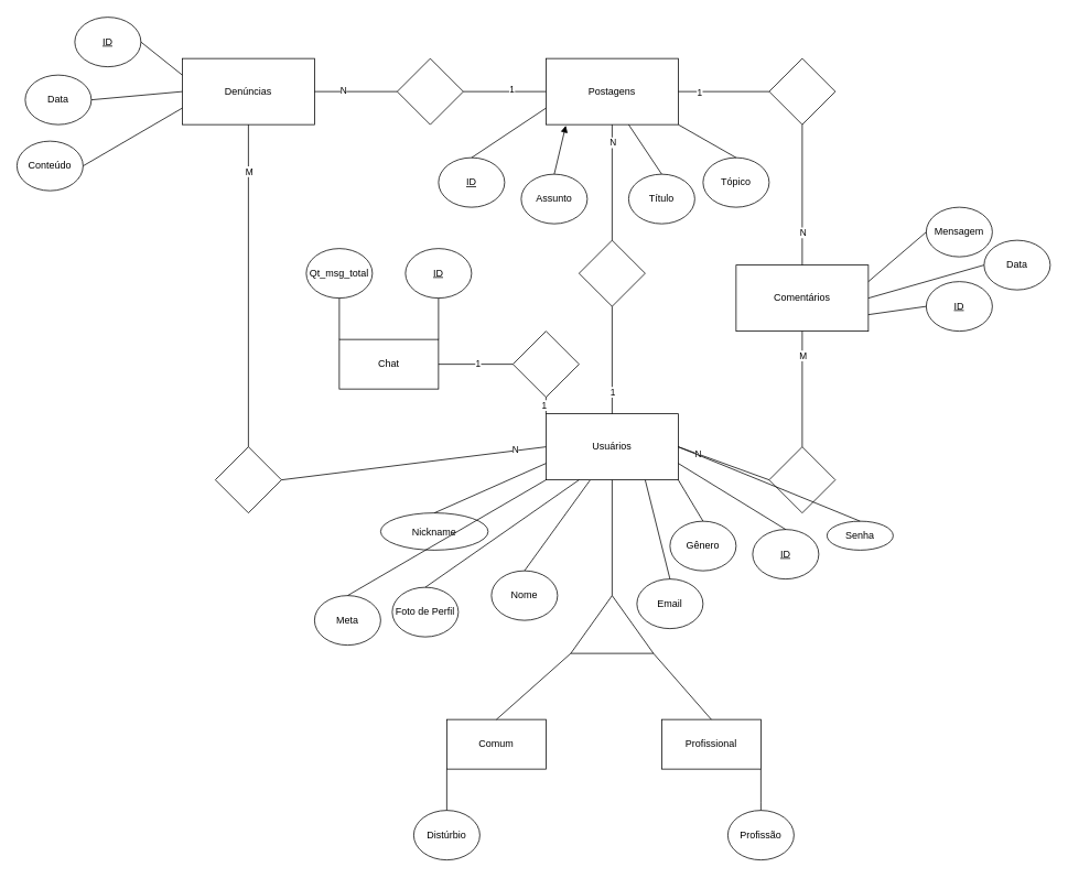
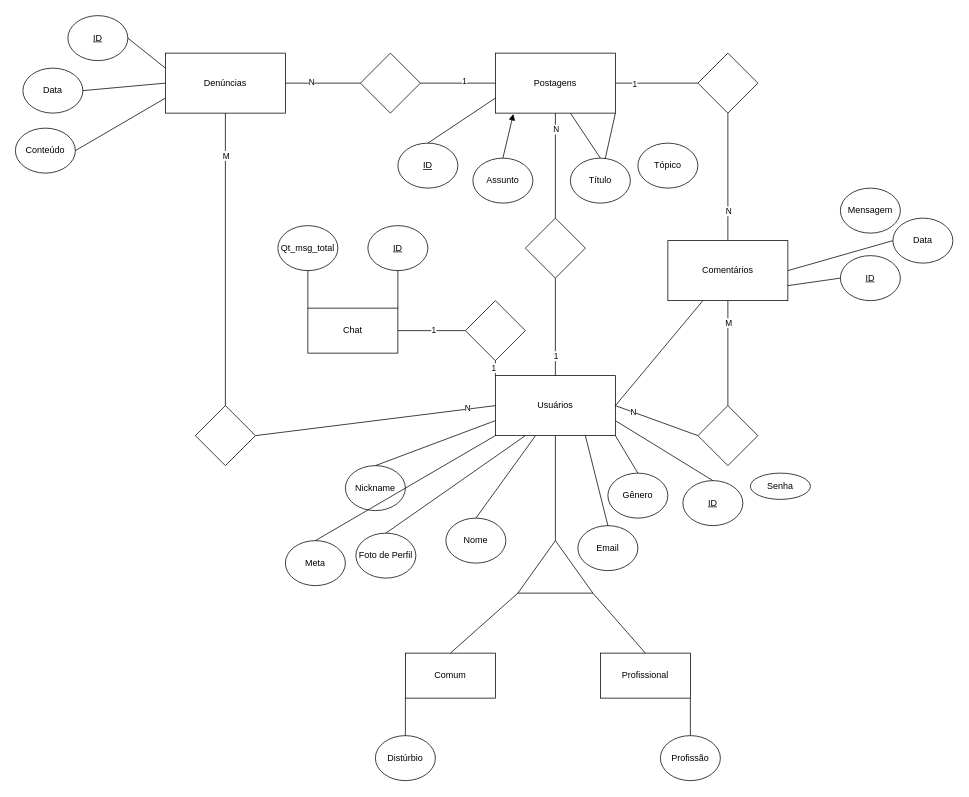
  <mxCell id="0" />
  <mxCell id="1" parent="0" />
  <mxCell id="2" value="Postagens" style="rounded=0;whiteSpace=wrap;html=1;" vertex="1" parent="1"><mxGeometry x="660" y="70" width="160" height="80" as="geometry" /></mxCell>
  <mxCell id="3" value="Denúncias" style="rounded=0;whiteSpace=wrap;html=1;" vertex="1" parent="1"><mxGeometry x="220" y="70" width="160" height="80" as="geometry" /></mxCell>
  <mxCell id="4" value="Usuários" style="rounded=0;whiteSpace=wrap;html=1;" vertex="1" parent="1"><mxGeometry x="660" y="500" width="160" height="80" as="geometry" /></mxCell>
  <mxCell id="5" value="Comentários" style="rounded=0;whiteSpace=wrap;html=1;" vertex="1" parent="1"><mxGeometry x="890" y="320" width="160" height="80" as="geometry" /></mxCell>
  <mxCell id="6" value="" style="rhombus;whiteSpace=wrap;html=1;" vertex="1" parent="1"><mxGeometry x="700" y="290" width="80" height="80" as="geometry" /></mxCell>
  <mxCell id="7" value="" style="rhombus;whiteSpace=wrap;html=1;" vertex="1" parent="1"><mxGeometry y="540" width="80" height="80" as="geometry" x="260" /></mxCell>
  <mxCell id="8" value="" style="rhombus;whiteSpace=wrap;html=1;" vertex="1" parent="1"><mxGeometry x="480" y="70" width="80" height="80" as="geometry" /></mxCell>
  <mxCell id="9" value="" style="rhombus;whiteSpace=wrap;html=1;" vertex="1" parent="1"><mxGeometry x="930" y="540" width="80" height="80" as="geometry" /></mxCell>
  <mxCell id="10" value="" style="rhombus;whiteSpace=wrap;html=1;" vertex="1" parent="1"><mxGeometry x="930" y="70" width="80" height="80" as="geometry" /></mxCell>
  <mxCell id="11" value="" style="endArrow=none;html=1;rounded=0;entryX=0;entryY=0.5;entryDx=0;entryDy=0;exitX=1;exitY=0.5;exitDx=0;exitDy=0;" edge="1" parent="1" source="2" target="10"><mxGeometry width="50" height="50" relative="1" as="geometry"><mxPoint x="830" y="135" as="sourcePoint" /><mxPoint x="880" y="85" as="targetPoint" /></mxGeometry></mxCell>
  <mxCell id="12" value="1" style="edgeLabel;html=1;align=center;verticalAlign=middle;resizable=0;points=[];" connectable="0" vertex="1" parent="11"><mxGeometry x="-0.55" y="-1" relative="1" as="geometry"><mxPoint as="offset" /></mxGeometry></mxCell>
  <mxCell id="13" value="" style="endArrow=none;html=1;rounded=0;entryX=0.5;entryY=0;entryDx=0;entryDy=0;exitX=0.5;exitY=1;exitDx=0;exitDy=0;" edge="1" parent="1" source="10" target="5"><mxGeometry width="50" height="50" relative="1" as="geometry"><mxPoint x="1020" y="109.38" as="sourcePoint" /><mxPoint x="1120" y="109.38" as="targetPoint" /></mxGeometry></mxCell>
  <mxCell id="14" value="N" style="edgeLabel;html=1;align=center;verticalAlign=middle;resizable=0;points=[];" connectable="0" vertex="1" parent="13"><mxGeometry x="0.532" relative="1" as="geometry"><mxPoint as="offset" /></mxGeometry></mxCell>
  <mxCell id="15" value="" style="verticalLabelPosition=bottom;verticalAlign=top;html=1;shape=mxgraph.basic.acute_triangle;dx=0.5;" vertex="1" parent="1"><mxGeometry x="690" y="720" width="100" height="70" as="geometry" /></mxCell>
  <mxCell id="16" value="Comum" style="rounded=0;whiteSpace=wrap;html=1;" vertex="1" parent="1"><mxGeometry x="540" y="870" width="120" height="60" as="geometry" /></mxCell>
  <mxCell id="17" value="Profissional" style="rounded=0;whiteSpace=wrap;html=1;" vertex="1" parent="1"><mxGeometry x="800" y="870" width="120" height="60" as="geometry" /></mxCell>
  <mxCell id="18" value="" style="endArrow=none;html=1;rounded=0;entryX=0.5;entryY=1;entryDx=0;entryDy=0;exitX=0.5;exitY=0;exitDx=0;exitDy=0;" edge="1" parent="1" source="7" target="3"><mxGeometry width="50" height="50" relative="1" as="geometry"><mxPoint x="540" y="410" as="sourcePoint" /><mxPoint x="590" y="360" as="targetPoint" /><Array as="points" /></mxGeometry></mxCell>
  <mxCell id="19" value="M" style="edgeLabel;html=1;align=center;verticalAlign=middle;resizable=0;points=[];" connectable="0" vertex="1" parent="18"><mxGeometry x="0.714" relative="1" as="geometry"><mxPoint as="offset" /></mxGeometry></mxCell>
  <mxCell id="20" value="" style="endArrow=none;html=1;rounded=0;entryX=0;entryY=0.5;entryDx=0;entryDy=0;exitX=1;exitY=0.5;exitDx=0;exitDy=0;" edge="1" parent="1" source="3" target="8"><mxGeometry width="50" height="50" relative="1" as="geometry"><mxPoint x="540" y="410" as="sourcePoint" /><mxPoint x="590" y="360" as="targetPoint" /></mxGeometry></mxCell>
  <mxCell id="21" value="N" style="edgeLabel;html=1;align=center;verticalAlign=middle;resizable=0;points=[];" connectable="0" vertex="1" parent="20"><mxGeometry x="-0.314" y="2" relative="1" as="geometry"><mxPoint as="offset" /></mxGeometry></mxCell>
  <mxCell id="22" value="" style="endArrow=none;html=1;rounded=0;entryX=0;entryY=0.5;entryDx=0;entryDy=0;exitX=1;exitY=0.5;exitDx=0;exitDy=0;" edge="1" parent="1" source="8" target="2"><mxGeometry width="50" height="50" relative="1" as="geometry"><mxPoint x="540" y="410" as="sourcePoint" /><mxPoint x="590" y="360" as="targetPoint" /></mxGeometry></mxCell>
  <mxCell id="23" value="1&lt;div&gt;&lt;br&gt;&lt;/div&gt;" style="edgeLabel;html=1;align=center;verticalAlign=middle;resizable=0;points=[];" connectable="0" vertex="1" parent="22"><mxGeometry x="0.166" y="-4" relative="1" as="geometry"><mxPoint as="offset" /></mxGeometry></mxCell>
  <mxCell id="24" value="" style="endArrow=none;html=1;rounded=0;exitX=1;exitY=0.5;exitDx=0;exitDy=0;entryX=0;entryY=0.5;entryDx=0;entryDy=0;" edge="1" parent="1" source="7" target="4"><mxGeometry width="50" height="50" relative="1" as="geometry"><mxPoint x="540" y="410" as="sourcePoint" /><mxPoint x="590" y="360" as="targetPoint" /></mxGeometry></mxCell>
  <mxCell id="25" value="N" style="edgeLabel;html=1;align=center;verticalAlign=middle;resizable=0;points=[];" connectable="0" vertex="1" parent="24"><mxGeometry x="0.769" y="1" relative="1" as="geometry"><mxPoint as="offset" /></mxGeometry></mxCell>
  <mxCell id="26" value="" style="endArrow=none;html=1;rounded=0;entryX=0;entryY=0.5;entryDx=0;entryDy=0;exitX=1;exitY=0.5;exitDx=0;exitDy=0;" edge="1" parent="1" source="4" target="9"><mxGeometry width="50" height="50" relative="1" as="geometry"><mxPoint x="540" y="410" as="sourcePoint" /><mxPoint x="590" y="360" as="targetPoint" /></mxGeometry></mxCell>
  <mxCell id="27" value="N" style="edgeLabel;html=1;align=center;verticalAlign=middle;resizable=0;points=[];" connectable="0" vertex="1" parent="26"><mxGeometry x="-0.566" relative="1" as="geometry"><mxPoint as="offset" /></mxGeometry></mxCell>
  <mxCell id="28" value="" style="endArrow=none;html=1;rounded=0;entryX=0.5;entryY=1;entryDx=0;entryDy=0;exitX=0.5;exitY=0;exitDx=0;exitDy=0;" edge="1" parent="1" source="9" target="5"><mxGeometry width="50" height="50" relative="1" as="geometry"><mxPoint x="540" y="410" as="sourcePoint" /><mxPoint x="590" y="360" as="targetPoint" /></mxGeometry></mxCell>
  <mxCell id="29" value="M" style="edgeLabel;html=1;align=center;verticalAlign=middle;resizable=0;points=[];" connectable="0" vertex="1" parent="28"><mxGeometry x="0.588" relative="1" as="geometry"><mxPoint as="offset" /></mxGeometry></mxCell>
  <mxCell id="30" value="" style="endArrow=none;html=1;rounded=0;entryX=0.5;entryY=1;entryDx=0;entryDy=0;exitX=0.5;exitY=0;exitDx=0;exitDy=0;" edge="1" parent="1" source="6" target="2"><mxGeometry width="50" height="50" relative="1" as="geometry"><mxPoint x="540" y="480" as="sourcePoint" /><mxPoint x="590" y="430" as="targetPoint" /></mxGeometry></mxCell>
  <mxCell id="31" value="N" style="edgeLabel;html=1;align=center;verticalAlign=middle;resizable=0;points=[];" connectable="0" vertex="1" parent="30"><mxGeometry x="0.699" relative="1" as="geometry"><mxPoint as="offset" /></mxGeometry></mxCell>
  <mxCell id="32" value="" style="endArrow=none;html=1;rounded=0;entryX=0.5;entryY=1;entryDx=0;entryDy=0;exitX=0.5;exitY=0;exitDx=0;exitDy=0;" edge="1" parent="1" source="4" target="6"><mxGeometry width="50" height="50" relative="1" as="geometry"><mxPoint x="540" y="480" as="sourcePoint" /><mxPoint x="590" y="430" as="targetPoint" /></mxGeometry></mxCell>
  <mxCell id="33" value="1" style="edgeLabel;html=1;align=center;verticalAlign=middle;resizable=0;points=[];" connectable="0" vertex="1" parent="32"><mxGeometry x="-0.578" relative="1" as="geometry"><mxPoint as="offset" /></mxGeometry></mxCell>
  <mxCell id="34" value="" style="endArrow=none;html=1;rounded=0;entryX=0.5;entryY=1;entryDx=0;entryDy=0;exitX=0;exitY=0;exitDx=50;exitDy=0;exitPerimeter=0;" edge="1" parent="1" source="15" target="4"><mxGeometry width="50" height="50" relative="1" as="geometry"><mxPoint x="540" y="610" as="sourcePoint" /><mxPoint x="590" y="560" as="targetPoint" /></mxGeometry></mxCell>
  <mxCell id="35" value="" style="endArrow=none;html=1;rounded=0;entryX=0;entryY=1;entryDx=0;entryDy=0;entryPerimeter=0;exitX=0.5;exitY=0;exitDx=0;exitDy=0;" edge="1" parent="1" source="16" target="15"><mxGeometry width="50" height="50" relative="1" as="geometry"><mxPoint x="690" y="910" as="sourcePoint" /><mxPoint x="590" y="760" as="targetPoint" /></mxGeometry></mxCell>
  <mxCell id="36" value="" style="endArrow=none;html=1;rounded=0;entryX=1;entryY=1;entryDx=0;entryDy=0;entryPerimeter=0;exitX=0.5;exitY=0;exitDx=0;exitDy=0;" edge="1" parent="1" source="17" target="15"><mxGeometry width="50" height="50" relative="1" as="geometry"><mxPoint x="540" y="810" as="sourcePoint" /><mxPoint x="590" y="760" as="targetPoint" /></mxGeometry></mxCell>
  <mxCell id="37" value="Profissão" style="ellipse;whiteSpace=wrap;html=1;" vertex="1" parent="1"><mxGeometry x="880" y="980" width="80" height="60" as="geometry" /></mxCell>
  <mxCell id="38" value="" style="endArrow=none;html=1;rounded=0;exitX=0.5;exitY=0;exitDx=0;exitDy=0;entryX=1;entryY=1;entryDx=0;entryDy=0;" edge="1" parent="1" source="37" target="17"><mxGeometry width="50" height="50" relative="1" as="geometry"><mxPoint x="790" y="500" as="sourcePoint" /><mxPoint x="840" y="450" as="targetPoint" /><Array as="points"><mxPoint x="920" y="970" /></Array></mxGeometry></mxCell>
  <mxCell id="39" value="Meta" style="ellipse;whiteSpace=wrap;html=1;" vertex="1" parent="1"><mxGeometry x="380" y="720" width="80" height="60" as="geometry" /></mxCell>
  <mxCell id="40" value="Gênero" style="ellipse;whiteSpace=wrap;html=1;" vertex="1" parent="1"><mxGeometry x="810" y="630" width="80" height="60" as="geometry" /></mxCell>
  <mxCell id="41" value="&lt;u&gt;ID&lt;/u&gt;" style="ellipse;whiteSpace=wrap;html=1;" vertex="1" parent="1"><mxGeometry x="910" y="640" width="80" height="60" as="geometry" /></mxCell>
  <mxCell id="42" value="Nome" style="ellipse;whiteSpace=wrap;html=1;" vertex="1" parent="1"><mxGeometry x="594" y="690" width="80" height="60" as="geometry" /></mxCell>
  <mxCell id="43" value="Email" style="ellipse;whiteSpace=wrap;html=1;" vertex="1" parent="1"><mxGeometry x="770" y="700" width="80" height="60" as="geometry" /></mxCell>
- <mxCell id="44" value="Nickname" style="ellipse;whiteSpace=wrap;html=1;" vertex="1" parent="1"><mxGeometry x="460" y="620" width="130" height="45" as="geometry" /></mxCell>
+ <mxCell id="44" value="Nickname" style="ellipse;whiteSpace=wrap;html=1;" vertex="1" parent="1"><mxGeometry x="460" y="620" width="80" height="60" as="geometry" /></mxCell>
  <mxCell id="45" value="Foto de Perfil" style="ellipse;whiteSpace=wrap;html=1;" vertex="1" parent="1"><mxGeometry x="474" y="710" width="80" height="60" as="geometry" /></mxCell>
  <mxCell id="46" value="Senha" style="ellipse;whiteSpace=wrap;html=1;" vertex="1" parent="1"><mxGeometry x="1000" y="630" width="80" height="35" as="geometry" /></mxCell>
  <mxCell id="47" value="" style="endArrow=none;html=1;rounded=0;exitX=0.25;exitY=1;exitDx=0;exitDy=0;entryX=0.5;entryY=0;entryDx=0;entryDy=0;" edge="1" parent="1" source="4" target="45"><mxGeometry width="50" height="50" relative="1" as="geometry"><mxPoint x="590" y="610" as="sourcePoint" /><mxPoint x="340" y="660" as="targetPoint" /></mxGeometry></mxCell>
  <mxCell id="48" value="" style="endArrow=none;html=1;rounded=0;entryX=0.5;entryY=0;entryDx=0;entryDy=0;exitX=0;exitY=0.75;exitDx=0;exitDy=0;" edge="1" parent="1" source="4" target="44"><mxGeometry width="50" height="50" relative="1" as="geometry"><mxPoint x="840" y="610" as="sourcePoint" /><mxPoint x="890" y="560" as="targetPoint" /></mxGeometry></mxCell>
- <mxCell id="49" value="" style="endArrow=none;html=1;rounded=0;entryX=0.5;entryY=0;entryDx=0;entryDy=0;exitX=1;exitY=0.5;exitDx=0;exitDy=0;" edge="1" parent="1" source="4" target="46"><mxGeometry width="50" height="50" relative="1" as="geometry"><mxPoint x="840" y="610" as="sourcePoint" /><mxPoint x="890" y="560" as="targetPoint" /></mxGeometry></mxCell>
+ <mxCell id="49" value="" style="endArrow=none;html=1;rounded=0;exitX=1;exitY=0.5;exitDx=0;exitDy=0;" edge="1" parent="1" source="4" target="5"><mxGeometry width="50" height="50" relative="1" as="geometry"><mxPoint x="840" y="610" as="sourcePoint" /><mxPoint x="890" y="560" as="targetPoint" /></mxGeometry></mxCell>
  <mxCell id="50" value="" style="endArrow=none;html=1;rounded=0;entryX=0.5;entryY=0;entryDx=0;entryDy=0;exitX=1;exitY=0.75;exitDx=0;exitDy=0;" edge="1" parent="1" source="4" target="41"><mxGeometry width="50" height="50" relative="1" as="geometry"><mxPoint x="1000" y="660" as="sourcePoint" /><mxPoint x="1190" y="530" as="targetPoint" /></mxGeometry></mxCell>
  <mxCell id="51" value="" style="endArrow=none;html=1;rounded=0;exitX=1;exitY=1;exitDx=0;exitDy=0;entryX=0.5;entryY=0;entryDx=0;entryDy=0;" edge="1" parent="1" source="4" target="40"><mxGeometry width="50" height="50" relative="1" as="geometry"><mxPoint x="840" y="610" as="sourcePoint" /><mxPoint x="890" y="560" as="targetPoint" /></mxGeometry></mxCell>
  <mxCell id="52" value="" style="endArrow=none;html=1;rounded=0;entryX=0.5;entryY=0;entryDx=0;entryDy=0;exitX=0.333;exitY=1.005;exitDx=0;exitDy=0;exitPerimeter=0;" edge="1" parent="1" source="4" target="42"><mxGeometry width="50" height="50" relative="1" as="geometry"><mxPoint x="1240" y="180" as="sourcePoint" /><mxPoint x="1360" y="460" as="targetPoint" /></mxGeometry></mxCell>
  <mxCell id="53" value="" style="endArrow=none;html=1;rounded=0;entryX=0.5;entryY=0;entryDx=0;entryDy=0;exitX=0.75;exitY=1;exitDx=0;exitDy=0;" edge="1" parent="1" source="4" target="43"><mxGeometry width="50" height="50" relative="1" as="geometry"><mxPoint x="1140" y="240" as="sourcePoint" /><mxPoint x="1260" y="470" as="targetPoint" /></mxGeometry></mxCell>
  <mxCell id="54" value="" style="endArrow=none;html=1;rounded=0;exitX=0;exitY=1;exitDx=0;exitDy=0;entryX=0.5;entryY=0;entryDx=0;entryDy=0;" edge="1" parent="1" source="4" target="39"><mxGeometry width="50" height="50" relative="1" as="geometry"><mxPoint x="840" y="610" as="sourcePoint" /><mxPoint x="430" y="720" as="targetPoint" /></mxGeometry></mxCell>
  <mxCell id="55" value="Tópico" style="ellipse;whiteSpace=wrap;html=1;" vertex="1" parent="1"><mxGeometry x="850" y="190" width="80" height="60" as="geometry" /></mxCell>
  <mxCell id="56" value="Título" style="ellipse;whiteSpace=wrap;html=1;" vertex="1" parent="1"><mxGeometry x="760" y="210" width="80" height="60" as="geometry" /></mxCell>
  <mxCell id="57" value="Assunto" style="ellipse;whiteSpace=wrap;html=1;" vertex="1" parent="1"><mxGeometry x="630" y="210" width="80" height="60" as="geometry" /></mxCell>
  <mxCell id="58" value="" style="endArrow=none;html=1;rounded=0;entryX=0.5;entryY=0;entryDx=0;entryDy=0;" edge="1" parent="1" target="56"><mxGeometry width="50" height="50" relative="1" as="geometry"><mxPoint x="760" y="150" as="sourcePoint" /><mxPoint x="890" y="400" as="targetPoint" /></mxGeometry></mxCell>
  <mxCell id="59" value="" style="endArrow=block;html=1;rounded=0;entryX=0.15;entryY=1.014;entryDx=0;entryDy=0;entryPerimeter=0;exitX=0.5;exitY=0;exitDx=0;exitDy=0;" edge="1" parent="1" source="57" target="2"><mxGeometry width="50" height="50" relative="1" as="geometry"><mxPoint x="840" y="450" as="sourcePoint" /><mxPoint x="890" y="400" as="targetPoint" /></mxGeometry></mxCell>
- <mxCell id="60" value="" style="endArrow=none;html=1;rounded=0;entryX=0.5;entryY=0;entryDx=0;entryDy=0;exitX=1;exitY=1;exitDx=0;exitDy=0;" edge="1" parent="1" source="2" target="55"><mxGeometry width="50" height="50" relative="1" as="geometry"><mxPoint x="840" y="450" as="sourcePoint" /><mxPoint x="890" y="400" as="targetPoint" /></mxGeometry></mxCell>
+ <mxCell id="60" value="" style="endArrow=none;html=1;rounded=0;exitX=1;exitY=1;exitDx=0;exitDy=0;" edge="1" parent="1" source="2" target="56"><mxGeometry width="50" height="50" relative="1" as="geometry"><mxPoint x="840" y="450" as="sourcePoint" /><mxPoint x="890" y="400" as="targetPoint" /></mxGeometry></mxCell>
  <mxCell id="61" value="&lt;u&gt;ID&lt;/u&gt;" style="ellipse;whiteSpace=wrap;html=1;" vertex="1" parent="1"><mxGeometry x="1120" y="340" width="80" height="60" as="geometry" /></mxCell>
  <mxCell id="62" value="&lt;u&gt;ID&lt;/u&gt;" style="ellipse;whiteSpace=wrap;html=1;" vertex="1" parent="1"><mxGeometry x="530" y="190" width="80" height="60" as="geometry" /></mxCell>
  <mxCell id="63" value="&lt;u&gt;ID&lt;/u&gt;" style="ellipse;whiteSpace=wrap;html=1;" vertex="1" parent="1"><mxGeometry x="90" y="20" width="80" height="60" as="geometry" /></mxCell>
  <mxCell id="64" value="Data" style="ellipse;whiteSpace=wrap;html=1;" vertex="1" parent="1"><mxGeometry x="1190" y="290" width="80" height="60" as="geometry" /></mxCell>
  <mxCell id="65" value="Mensagem" style="ellipse;whiteSpace=wrap;html=1;" vertex="1" parent="1"><mxGeometry x="1120" y="250" width="80" height="60" as="geometry" /></mxCell>
- <mxCell id="66" value="" style="endArrow=none;html=1;rounded=0;entryX=0;entryY=0.5;entryDx=0;entryDy=0;exitX=1;exitY=0.25;exitDx=0;exitDy=0;" edge="1" parent="1" source="5" target="65"><mxGeometry width="50" height="50" relative="1" as="geometry"><mxPoint x="840" y="370" as="sourcePoint" /><mxPoint x="890" y="320" as="targetPoint" /></mxGeometry></mxCell>
  <mxCell id="67" value="" style="endArrow=none;html=1;rounded=0;entryX=0;entryY=0.5;entryDx=0;entryDy=0;exitX=1;exitY=0.5;exitDx=0;exitDy=0;" edge="1" parent="1" source="5" target="64"><mxGeometry width="50" height="50" relative="1" as="geometry"><mxPoint x="840" y="370" as="sourcePoint" /><mxPoint x="890" y="320" as="targetPoint" /></mxGeometry></mxCell>
  <mxCell id="68" value="" style="endArrow=none;html=1;rounded=0;entryX=0;entryY=0.5;entryDx=0;entryDy=0;exitX=1;exitY=0.75;exitDx=0;exitDy=0;" edge="1" parent="1" source="5" target="61"><mxGeometry width="50" height="50" relative="1" as="geometry"><mxPoint x="840" y="370" as="sourcePoint" /><mxPoint x="890" y="320" as="targetPoint" /></mxGeometry></mxCell>
  <mxCell id="69" value="" style="endArrow=none;html=1;rounded=0;exitX=0.5;exitY=0;exitDx=0;exitDy=0;entryX=0;entryY=0.75;entryDx=0;entryDy=0;" edge="1" parent="1" source="62" target="2"><mxGeometry width="50" height="50" relative="1" as="geometry"><mxPoint x="840" y="370" as="sourcePoint" /><mxPoint x="890" y="320" as="targetPoint" /></mxGeometry></mxCell>
  <mxCell id="70" value="" style="endArrow=none;html=1;rounded=0;entryX=0;entryY=0.25;entryDx=0;entryDy=0;exitX=1;exitY=0.5;exitDx=0;exitDy=0;" edge="1" parent="1" source="63" target="3"><mxGeometry width="50" height="50" relative="1" as="geometry"><mxPoint x="840" y="370" as="sourcePoint" /><mxPoint x="890" y="320" as="targetPoint" /></mxGeometry></mxCell>
  <mxCell id="71" value="Conteúdo" style="ellipse;whiteSpace=wrap;html=1;" vertex="1" parent="1"><mxGeometry x="20" y="170" width="80" height="60" as="geometry" /></mxCell>
  <mxCell id="72" value="Data" style="ellipse;whiteSpace=wrap;html=1;" vertex="1" parent="1"><mxGeometry x="30" y="90" width="80" height="60" as="geometry" /></mxCell>
  <mxCell id="73" value="" style="endArrow=none;html=1;rounded=0;entryX=0;entryY=0.75;entryDx=0;entryDy=0;exitX=1;exitY=0.5;exitDx=0;exitDy=0;" edge="1" parent="1" source="71" target="3"><mxGeometry width="50" height="50" relative="1" as="geometry"><mxPoint x="670" y="370" as="sourcePoint" /><mxPoint x="720" y="320" as="targetPoint" /></mxGeometry></mxCell>
  <mxCell id="74" value="" style="endArrow=none;html=1;rounded=0;entryX=0;entryY=0.5;entryDx=0;entryDy=0;exitX=1;exitY=0.5;exitDx=0;exitDy=0;" edge="1" parent="1" source="72" target="3"><mxGeometry width="50" height="50" relative="1" as="geometry"><mxPoint x="670" y="370" as="sourcePoint" /><mxPoint x="720" y="320" as="targetPoint" /></mxGeometry></mxCell>
  <mxCell id="75" value="Distúrbio" style="ellipse;whiteSpace=wrap;html=1;" vertex="1" parent="1"><mxGeometry x="500" y="980" width="80" height="60" as="geometry" /></mxCell>
  <mxCell id="76" value="" style="endArrow=none;html=1;rounded=0;entryX=0;entryY=1;entryDx=0;entryDy=0;exitX=0.5;exitY=0;exitDx=0;exitDy=0;" edge="1" parent="1" source="75" target="16"><mxGeometry width="50" height="50" relative="1" as="geometry"><mxPoint x="880" y="940" as="sourcePoint" /><mxPoint x="930" y="890" as="targetPoint" /></mxGeometry></mxCell>
  <mxCell id="77" value="" style="rhombus;whiteSpace=wrap;html=1;" vertex="1" parent="1"><mxGeometry x="620" y="400" width="80" height="80" as="geometry" /></mxCell>
  <mxCell id="78" value="Chat" style="whiteSpace=wrap;html=1;rounded=0;" vertex="1" parent="1"><mxGeometry x="410" y="410" width="120" height="60" as="geometry" /></mxCell>
  <mxCell id="79" value="" style="endArrow=none;html=1;rounded=0;exitX=0;exitY=0;exitDx=0;exitDy=0;entryX=0.5;entryY=1;entryDx=0;entryDy=0;" edge="1" parent="1" source="4" target="77"><mxGeometry width="50" height="50" relative="1" as="geometry"><mxPoint x="910" y="460" as="sourcePoint" /><mxPoint x="960" y="410" as="targetPoint" /></mxGeometry></mxCell>
  <mxCell id="80" value="&lt;div&gt;&lt;br&gt;&lt;/div&gt;&lt;div&gt;&lt;br&gt;&lt;/div&gt;" style="edgeLabel;html=1;align=center;verticalAlign=middle;resizable=0;points=[];" connectable="0" vertex="1" parent="79"><mxGeometry x="-0.286" y="1" relative="1" as="geometry"><mxPoint as="offset" /></mxGeometry></mxCell>
  <mxCell id="81" value="1" style="edgeLabel;html=1;align=center;verticalAlign=middle;resizable=0;points=[];" connectable="0" vertex="1" parent="79"><mxGeometry x="0.095" y="3" relative="1" as="geometry"><mxPoint as="offset" /></mxGeometry></mxCell>
  <mxCell id="82" value="" style="endArrow=none;html=1;rounded=0;entryX=0;entryY=0.5;entryDx=0;entryDy=0;exitX=1;exitY=0.5;exitDx=0;exitDy=0;" edge="1" parent="1" source="78" target="77"><mxGeometry width="50" height="50" relative="1" as="geometry"><mxPoint x="560" y="360" as="sourcePoint" /><mxPoint x="960" y="410" as="targetPoint" /></mxGeometry></mxCell>
  <mxCell id="83" value="1" style="edgeLabel;html=1;align=center;verticalAlign=middle;resizable=0;points=[];" connectable="0" vertex="1" parent="82"><mxGeometry x="0.054" y="1" relative="1" as="geometry"><mxPoint as="offset" /></mxGeometry></mxCell>
  <mxCell id="84" value="Qt_msg_total" style="ellipse;whiteSpace=wrap;html=1;" vertex="1" parent="1"><mxGeometry x="370" y="300" width="80" height="60" as="geometry" /></mxCell>
  <mxCell id="85" value="&lt;u&gt;ID&lt;/u&gt;" style="ellipse;whiteSpace=wrap;html=1;" vertex="1" parent="1"><mxGeometry x="490" y="300" width="80" height="60" as="geometry" /></mxCell>
  <mxCell id="86" value="" style="endArrow=none;html=1;rounded=0;entryX=0.5;entryY=1;entryDx=0;entryDy=0;exitX=0;exitY=0;exitDx=0;exitDy=0;" edge="1" parent="1" source="78" target="84"><mxGeometry width="50" height="50" relative="1" as="geometry"><mxPoint x="760" y="620" as="sourcePoint" /><mxPoint x="810" y="570" as="targetPoint" /></mxGeometry></mxCell>
  <mxCell id="87" value="" style="endArrow=none;html=1;rounded=0;entryX=0.5;entryY=1;entryDx=0;entryDy=0;exitX=1;exitY=0;exitDx=0;exitDy=0;" edge="1" parent="1" source="78" target="85"><mxGeometry width="50" height="50" relative="1" as="geometry"><mxPoint x="760" y="620" as="sourcePoint" /><mxPoint x="810" y="570" as="targetPoint" /></mxGeometry></mxCell>
